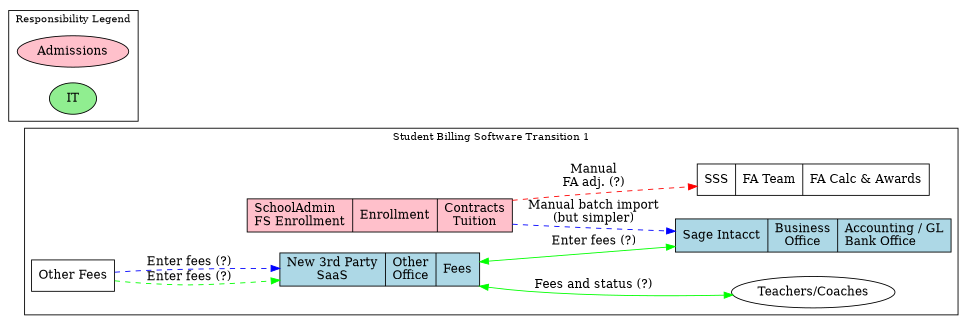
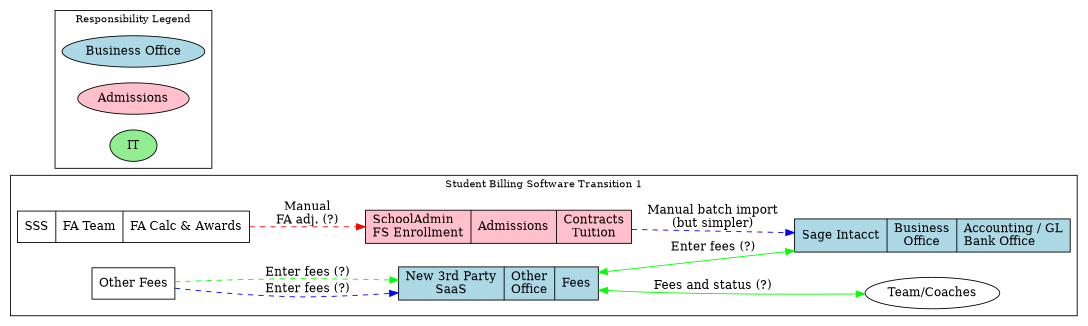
  digraph {
    fontsize=10
    rankdir=LR
    node [shape=record style=filled]
    edge [color=green style=dashed]
    n1 [label="{SSS|FA Team|FA Calc & Awards\l}" style=""]
-   n2 [fillcolor=pink label="{SchoolAdmin\lFS Enrollment|Enrollment|Contracts\lTuition}"]
+   n2 [fillcolor=pink label="{SchoolAdmin\lFS Enrollment|Admissions|Contracts\lTuition}"]
    n3 [fillcolor=lightblue label="{New 3rd Party\lSaaS|Other\lOffice|Fees}"]
    n4 [label="Other Fees" style=""]
    n5 [fillcolor=lightblue label="{Sage Intacct|Business\lOffice|Accounting / GL\lBank Office\l}"]
-   n6 [label="Teachers/Coaches" shape="" style=""]
+   n6 [label="Team/Coaches" shape="" style=""]
+   n7 [fillcolor=lightblue label="Business Office" shape=ellipse]
    n8 [fillcolor=pink label=Admissions shape=ellipse]
    n9 [fillcolor=lightgreen label=IT shape=ellipse]
    subgraph cluster_1 {
      color=black
      fillcolor=white
      fontsize=12
      label="Student Billing Software Transition 1"
      style=filled
      n1
      n2
      n3
      n4
      n5
      n6
    }
    subgraph cluster_2 {
      color=black
      fillcolor=white
      fontsize=12
      label="Responsibility Legend"
      style=filled
+     n7
      n8
      n9
    }
-   n2 -> n1 [color=red label="Manual\nFA adj. (?)"]
+   n1 -> n2 [color=red label="Manual\nFA adj. (?)"]
    n2 -> n5 [color=blue label="Manual batch import\l(but simpler)"]
    n3 -> n5 [dir=both label="Enter fees (?)" style=solid]
    n3 -> n6 [dir=both label="Fees and status (?)" style=solid]
    n4 -> n3 [label="Enter fees (?)"]
    n4 -> n3 [color=blue label="Enter fees (?)"]
  }
